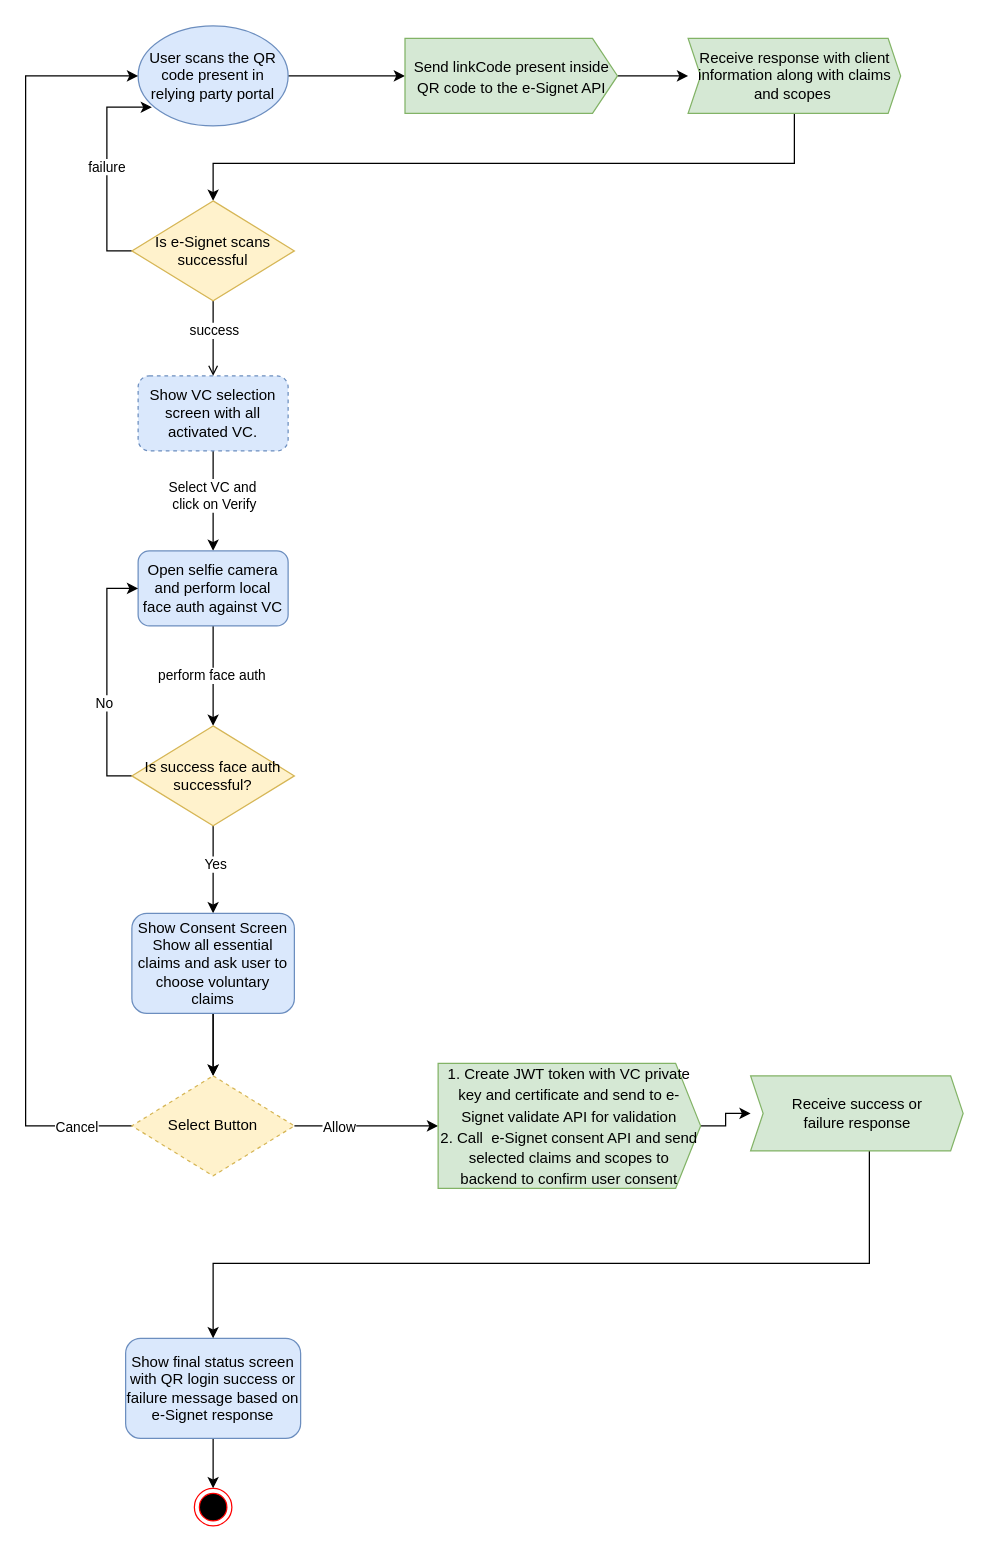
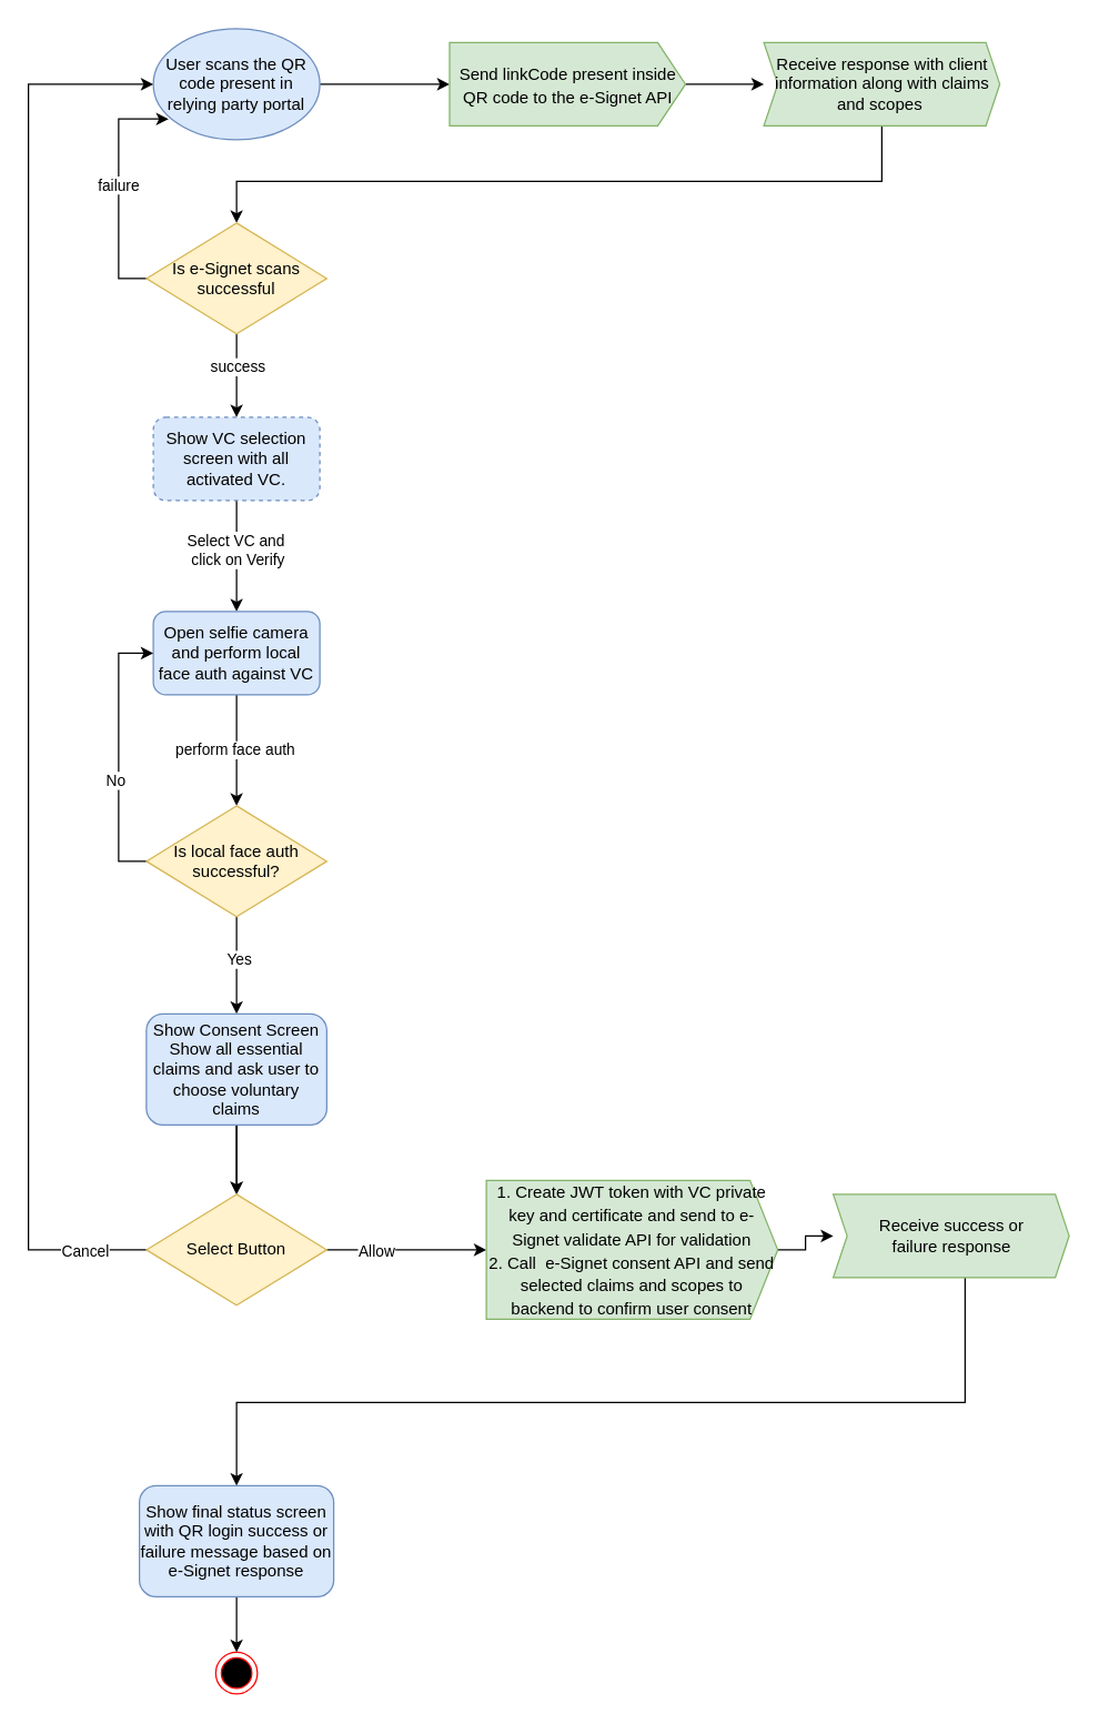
  <mxCell id="0" />
  <mxCell id="1" parent="0" />
  <mxCell id="2" value="" style="edgeStyle=orthogonalEdgeStyle;rounded=0;orthogonalLoop=1;jettySize=auto;html=1;" edge="1" parent="1" source="3" target="9"><mxGeometry relative="1" as="geometry" /></mxCell>
  <mxCell id="3" value="User scans the QR code present in relying party portal" style="ellipse;whiteSpace=wrap;html=1;fillColor=#dae8fc;strokeColor=#6c8ebf;" parent="1" vertex="1"><mxGeometry x="110" y="20" width="120" height="80" as="geometry" /></mxCell>
  <mxCell id="4" value="" style="ellipse;html=1;shape=endState;fillColor=#000000;strokeColor=#ff0000;" parent="1" vertex="1"><mxGeometry x="155" y="1190" width="30" height="30" as="geometry" /></mxCell>
  <mxCell id="5" value="" style="edgeStyle=orthogonalEdgeStyle;rounded=0;orthogonalLoop=1;jettySize=auto;html=1;" edge="1" parent="1" source="7" target="19"><mxGeometry relative="1" as="geometry" /></mxCell>
  <mxCell id="6" value="Select VC and&amp;nbsp;&lt;br&gt;click on Verify" style="edgeLabel;html=1;align=center;verticalAlign=middle;resizable=0;points=[];" vertex="1" connectable="0" parent="5"><mxGeometry x="-0.362" y="-2" relative="1" as="geometry"><mxPoint x="2" y="9" as="offset" /></mxGeometry></mxCell>
  <mxCell id="7" value="Show VC selection screen with all activated VC." style="rounded=1;whiteSpace=wrap;html=1;fillColor=#dae8fc;strokeColor=#6c8ebf;dashed=1;" parent="1" vertex="1"><mxGeometry x="110" y="300" width="120" height="60" as="geometry" /></mxCell>
  <mxCell id="8" value="" style="edgeStyle=orthogonalEdgeStyle;rounded=0;orthogonalLoop=1;jettySize=auto;html=1;" edge="1" parent="1" source="9" target="11"><mxGeometry relative="1" as="geometry" /></mxCell>
  <mxCell id="9" value="&lt;font style=&quot;font-size: 12px;&quot;&gt;Send linkCode present inside QR code to the e-Signet API&lt;br&gt;&lt;/font&gt;" style="html=1;shape=mxgraph.infographic.ribbonSimple;notch1=0;notch2=20;align=center;verticalAlign=middle;fontSize=14;fontStyle=0;whiteSpace=wrap;fillColor=#d5e8d4;strokeColor=#82b366;" vertex="1" parent="1"><mxGeometry x="323.5" y="30" width="170" height="60" as="geometry" /></mxCell>
  <mxCell id="10" style="edgeStyle=orthogonalEdgeStyle;rounded=0;orthogonalLoop=1;jettySize=auto;html=1;" edge="1" parent="1" source="11" target="16"><mxGeometry relative="1" as="geometry"><Array as="points"><mxPoint x="635" y="130" /><mxPoint x="170" y="130" /></Array></mxGeometry></mxCell>
  <mxCell id="11" value="Receive response with client&lt;br&gt;information along with claims&lt;br&gt;and scopes&amp;nbsp;" style="html=1;shadow=0;dashed=0;align=center;verticalAlign=middle;shape=mxgraph.arrows2.arrow;dy=0;dx=10;notch=10;fillColor=#d5e8d4;strokeColor=#82b366;" vertex="1" parent="1"><mxGeometry x="550" y="30" width="170" height="60" as="geometry" /></mxCell>
  <mxCell id="12" style="edgeStyle=orthogonalEdgeStyle;rounded=0;orthogonalLoop=1;jettySize=auto;html=1;entryX=0.092;entryY=0.813;entryDx=0;entryDy=0;exitX=0;exitY=0.5;exitDx=0;exitDy=0;entryPerimeter=0;" edge="1" parent="1" source="16" target="3"><mxGeometry relative="1" as="geometry"><Array as="points"><mxPoint x="85" y="200" /><mxPoint x="85" y="85" /></Array></mxGeometry></mxCell>
  <mxCell id="13" value="failure" style="edgeLabel;html=1;align=center;verticalAlign=middle;resizable=0;points=[];" vertex="1" connectable="0" parent="12"><mxGeometry x="0.032" y="1" relative="1" as="geometry"><mxPoint as="offset" /></mxGeometry></mxCell>
- <mxCell id="14" value="" style="edgeStyle=orthogonalEdgeStyle;rounded=0;orthogonalLoop=1;jettySize=auto;html=1;endArrow=open;" edge="1" parent="1" source="16" target="7"><mxGeometry relative="1" as="geometry" /></mxCell>
+ <mxCell id="14" value="" style="edgeStyle=orthogonalEdgeStyle;rounded=0;orthogonalLoop=1;jettySize=auto;html=1;" edge="1" parent="1" source="16" target="7"><mxGeometry relative="1" as="geometry" /></mxCell>
  <mxCell id="15" value="success" style="edgeLabel;html=1;align=center;verticalAlign=middle;resizable=0;points=[];" vertex="1" connectable="0" parent="14"><mxGeometry x="-0.225" relative="1" as="geometry"><mxPoint as="offset" /></mxGeometry></mxCell>
  <mxCell id="16" value="Is e-Signet scans successful" style="rhombus;whiteSpace=wrap;html=1;fillColor=#fff2cc;strokeColor=#d6b656;" vertex="1" parent="1"><mxGeometry x="105" y="160" width="130" height="80" as="geometry" /></mxCell>
  <mxCell id="17" value="" style="edgeStyle=orthogonalEdgeStyle;rounded=0;orthogonalLoop=1;jettySize=auto;html=1;" edge="1" parent="1" source="19" target="24"><mxGeometry relative="1" as="geometry" /></mxCell>
  <mxCell id="18" value="perform face auth" style="edgeLabel;html=1;align=center;verticalAlign=middle;resizable=0;points=[];" vertex="1" connectable="0" parent="17"><mxGeometry x="-0.033" y="-2" relative="1" as="geometry"><mxPoint as="offset" /></mxGeometry></mxCell>
  <mxCell id="19" value="Open selfie camera and perform local face auth against VC" style="rounded=1;whiteSpace=wrap;html=1;fillColor=#dae8fc;strokeColor=#6c8ebf;" vertex="1" parent="1"><mxGeometry x="110" y="440" width="120" height="60" as="geometry" /></mxCell>
  <mxCell id="20" style="edgeStyle=orthogonalEdgeStyle;rounded=0;orthogonalLoop=1;jettySize=auto;html=1;entryX=0;entryY=0.5;entryDx=0;entryDy=0;exitX=0;exitY=0.5;exitDx=0;exitDy=0;" edge="1" parent="1" source="24" target="19"><mxGeometry relative="1" as="geometry" /></mxCell>
  <mxCell id="21" value="No" style="edgeLabel;html=1;align=center;verticalAlign=middle;resizable=0;points=[];" vertex="1" connectable="0" parent="20"><mxGeometry x="-0.189" y="3" relative="1" as="geometry"><mxPoint as="offset" /></mxGeometry></mxCell>
  <mxCell id="22" value="" style="edgeStyle=orthogonalEdgeStyle;rounded=0;orthogonalLoop=1;jettySize=auto;html=1;" edge="1" parent="1" source="24" target="27"><mxGeometry relative="1" as="geometry" /></mxCell>
  <mxCell id="23" value="Yes" style="edgeLabel;html=1;align=center;verticalAlign=middle;resizable=0;points=[];" vertex="1" connectable="0" parent="22"><mxGeometry x="-0.143" y="1" relative="1" as="geometry"><mxPoint as="offset" /></mxGeometry></mxCell>
- <mxCell id="24" value="Is success face auth successful?" style="rhombus;whiteSpace=wrap;html=1;fillColor=#fff2cc;strokeColor=#d6b656;" vertex="1" parent="1"><mxGeometry x="105" y="580" width="130" height="80" as="geometry" /></mxCell>
+ <mxCell id="24" value="Is local face auth successful?" style="rhombus;whiteSpace=wrap;html=1;fillColor=#fff2cc;strokeColor=#d6b656;" vertex="1" parent="1"><mxGeometry x="105" y="580" width="130" height="80" as="geometry" /></mxCell>
  <mxCell id="25" value="" style="edgeStyle=orthogonalEdgeStyle;rounded=0;orthogonalLoop=1;jettySize=auto;html=1;" edge="1" parent="1" source="27" target="32"><mxGeometry relative="1" as="geometry" /></mxCell>
  <mxCell id="26" value="" style="edgeStyle=orthogonalEdgeStyle;rounded=0;orthogonalLoop=1;jettySize=auto;html=1;" edge="1" parent="1" source="27" target="32"><mxGeometry relative="1" as="geometry" /></mxCell>
  <mxCell id="27" value="Show Consent Screen&lt;br&gt;Show all essential claims and ask user to choose voluntary claims" style="rounded=1;whiteSpace=wrap;html=1;fillColor=#dae8fc;strokeColor=#6c8ebf;" vertex="1" parent="1"><mxGeometry x="105" y="730" width="130" height="80" as="geometry" /></mxCell>
  <mxCell id="28" style="edgeStyle=orthogonalEdgeStyle;rounded=0;orthogonalLoop=1;jettySize=auto;html=1;entryX=0;entryY=0.5;entryDx=0;entryDy=0;exitX=0;exitY=0.5;exitDx=0;exitDy=0;" edge="1" parent="1" source="32" target="3"><mxGeometry relative="1" as="geometry"><mxPoint x="-20" y="60" as="targetPoint" /><Array as="points"><mxPoint x="20" y="900" /><mxPoint x="20" y="60" /></Array></mxGeometry></mxCell>
  <mxCell id="29" value="Cancel" style="edgeLabel;html=1;align=center;verticalAlign=middle;resizable=0;points=[];" vertex="1" connectable="0" parent="28"><mxGeometry x="-0.874" y="1" relative="1" as="geometry"><mxPoint x="19" y="-1" as="offset" /></mxGeometry></mxCell>
  <mxCell id="30" value="" style="edgeStyle=orthogonalEdgeStyle;rounded=0;orthogonalLoop=1;jettySize=auto;html=1;" edge="1" parent="1" source="32" target="36"><mxGeometry relative="1" as="geometry" /></mxCell>
  <mxCell id="31" value="Allow" style="edgeLabel;html=1;align=center;verticalAlign=middle;resizable=0;points=[];" vertex="1" connectable="0" parent="30"><mxGeometry x="-0.687" relative="1" as="geometry"><mxPoint x="17" as="offset" /></mxGeometry></mxCell>
- <mxCell id="32" value="Select Button" style="rhombus;whiteSpace=wrap;html=1;fillColor=#fff2cc;strokeColor=#d6b656;dashed=1;" vertex="1" parent="1"><mxGeometry x="105" y="860" width="130" height="80" as="geometry" /></mxCell>
+ <mxCell id="32" value="Select Button" style="rhombus;whiteSpace=wrap;html=1;fillColor=#fff2cc;strokeColor=#d6b656;" vertex="1" parent="1"><mxGeometry x="105" y="860" width="130" height="80" as="geometry" /></mxCell>
  <mxCell id="33" value="" style="edgeStyle=orthogonalEdgeStyle;rounded=0;orthogonalLoop=1;jettySize=auto;html=1;" edge="1" parent="1" source="34" target="4"><mxGeometry relative="1" as="geometry" /></mxCell>
  <mxCell id="34" value="Show final status screen with QR login success or failure message based on e-Signet response" style="rounded=1;whiteSpace=wrap;html=1;fillColor=#dae8fc;strokeColor=#6c8ebf;" vertex="1" parent="1"><mxGeometry x="100" y="1070" width="140" height="80" as="geometry" /></mxCell>
  <mxCell id="35" value="" style="edgeStyle=orthogonalEdgeStyle;rounded=0;orthogonalLoop=1;jettySize=auto;html=1;" edge="1" parent="1" source="36" target="38"><mxGeometry relative="1" as="geometry" /></mxCell>
  <mxCell id="36" value="&lt;font style=&quot;font-size: 12px;&quot;&gt;1. Create JWT token with VC private key and certificate and send to e-Signet validate API for validation&lt;br&gt;2. Call&amp;nbsp;&amp;nbsp;e-Signet consent API&amp;nbsp;and send selected claims and scopes to backend to confirm user consent&lt;br&gt;&lt;/font&gt;" style="html=1;shape=mxgraph.infographic.ribbonSimple;notch1=0;notch2=20;align=center;verticalAlign=middle;fontSize=14;fontStyle=0;whiteSpace=wrap;fillColor=#d5e8d4;strokeColor=#82b366;" vertex="1" parent="1"><mxGeometry x="350" y="850" width="210" height="100" as="geometry" /></mxCell>
  <mxCell id="37" style="edgeStyle=orthogonalEdgeStyle;rounded=0;orthogonalLoop=1;jettySize=auto;html=1;" edge="1" parent="1" source="38" target="34"><mxGeometry relative="1" as="geometry"><Array as="points"><mxPoint x="695" y="1010" /><mxPoint x="170" y="1010" /></Array></mxGeometry></mxCell>
  <mxCell id="38" value="Receive success or &lt;br&gt;failure response" style="html=1;shadow=0;dashed=0;align=center;verticalAlign=middle;shape=mxgraph.arrows2.arrow;dy=0;dx=10;notch=10;fillColor=#d5e8d4;strokeColor=#82b366;" vertex="1" parent="1"><mxGeometry x="600" y="860" width="170" height="60" as="geometry" /></mxCell>
